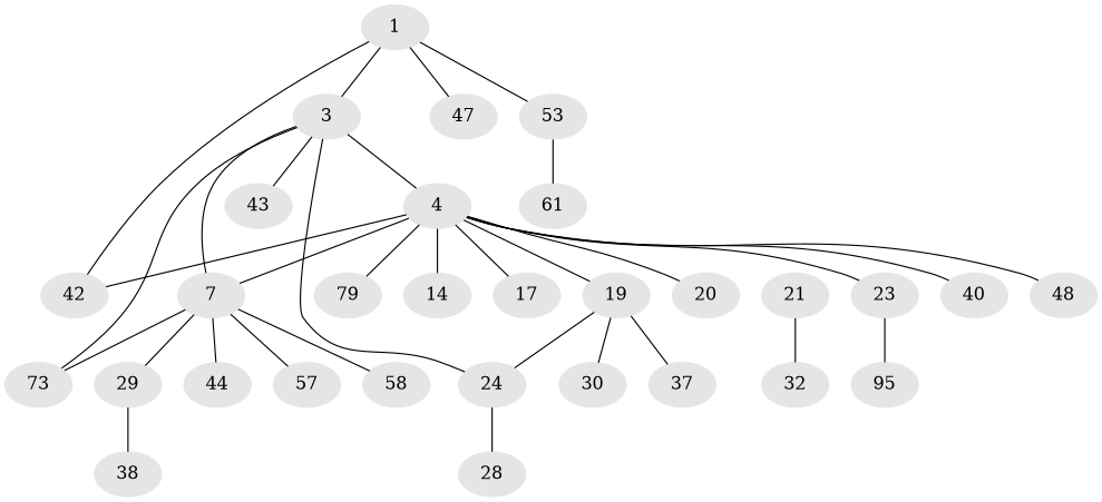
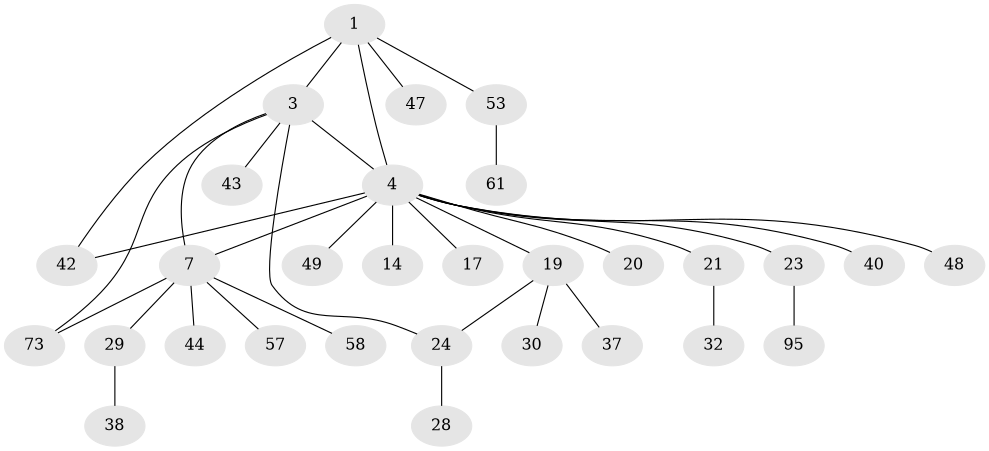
  graph {
    node [color=gray90 style=filled]
    1 [super="+2"]
    3 [super="+10"]
    4 [super="+9+5+39"]
    42 [super="+51"]
    47
    53
    7 [super="+8+26+12+31"]
    24
    n9 [label=73 super="+46"]
    43
    14
    17 [super="+50+25+18"]
    19 [super="+22+60"]
    20
    21
    23 [super="+41"]
    40
    48
-   49 [super="+62" label=79]
+   49 [super="+62"]
    29
    44
    57
    58
    61
    28
    30
    37
    32
    n29 [label=95]
    38 [super="+54"]
    1 -- 3 [weight=2]
+   1 -- 4 [weight=2]
    1 -- 42
    1 -- 47
    1 -- 53
    3 -- 4 [weight=2]
    3 -- 7
    3 -- 24
    3 -- n9
    3 -- 43
    4 -- 42
    4 -- 7 [weight=3]
    4 -- 14 [weight=2]
    4 -- 17
    4 -- 19
    4 -- 20
+   4 -- 21
    4 -- 23
    4 -- 40 [weight=2]
    4 -- 48
    4 -- 49
    53 -- 61
    7 -- n9
    7 -- 29
    7 -- 44
    7 -- 57
    7 -- 58
    24 -- 28
    19 -- 24
    19 -- 30
    19 -- 37
    21 -- 32
    23 -- n29
    29 -- 38
  }
